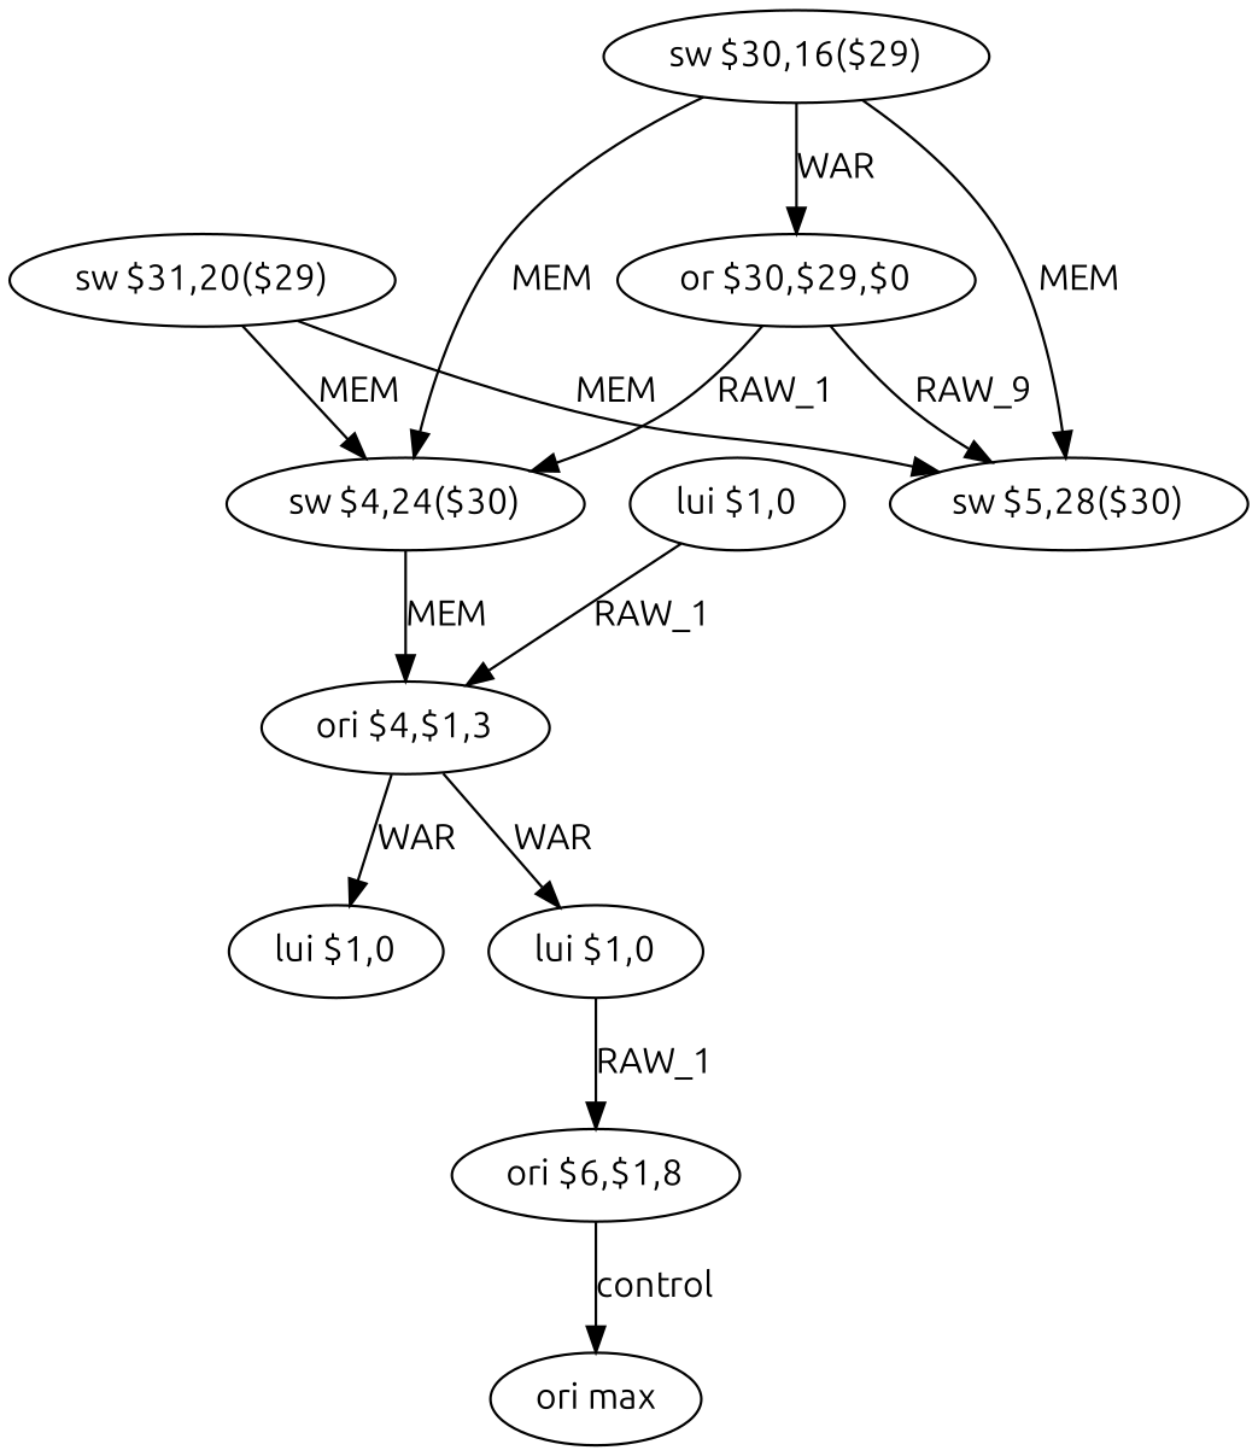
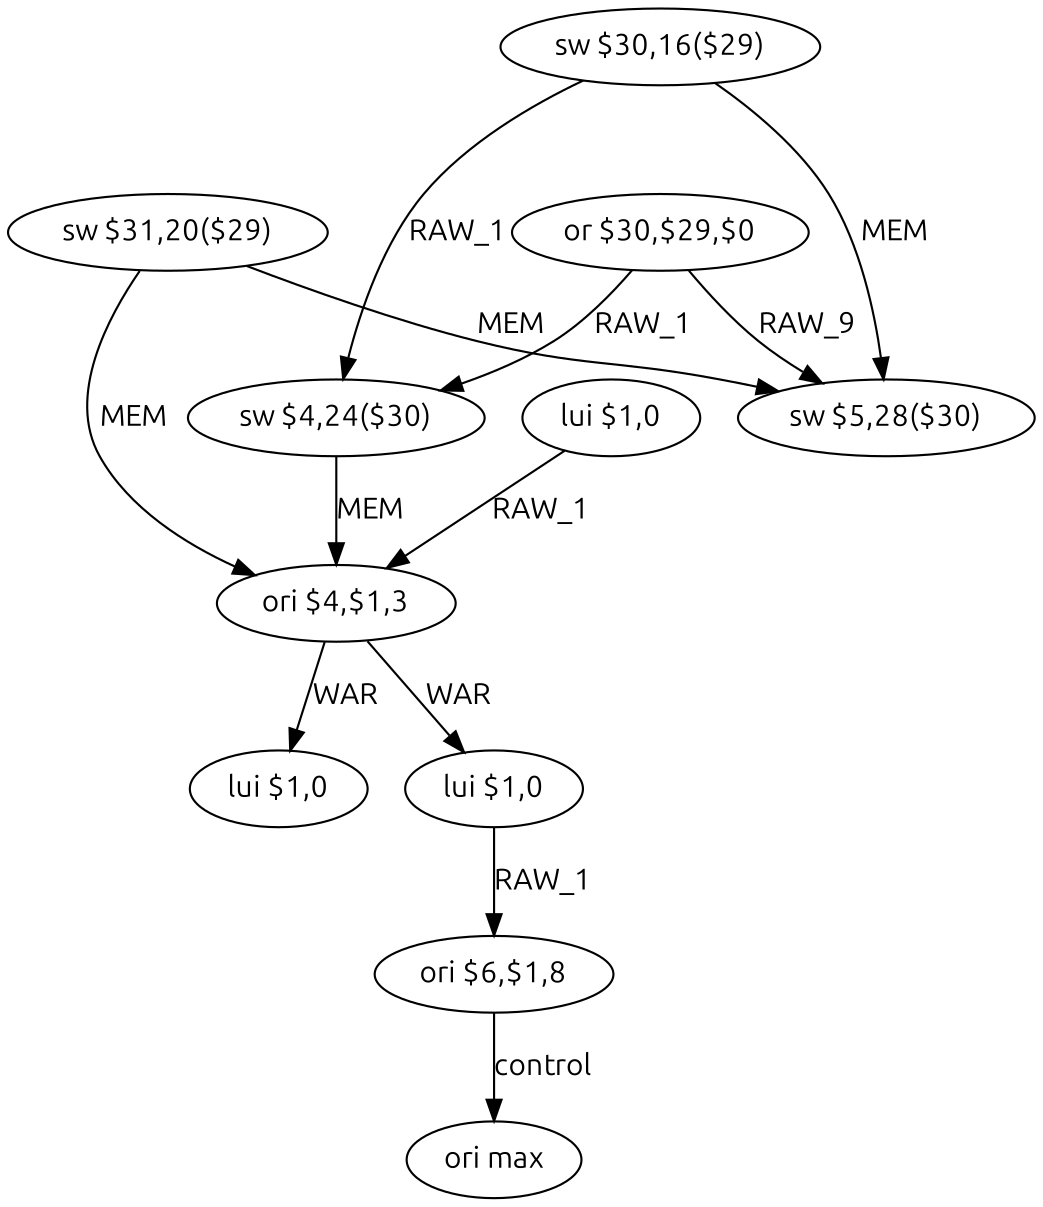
  digraph {
    fontname=Ubuntu
    node [fontname=Ubuntu shape=ellipse]
    edge [fontname=Ubuntu]
    n1 [label="sw $31,20($29)"]
    n2 [label="sw $4,24($30)"]
    n3 [label="sw $5,28($30)"]
    n4 [label="sw $30,16($29)"]
    n5 [label="or $30,$29,$0"]
    n6 [label="ori $4,$1,3"]
    n7 [label="lui $1,0"]
    n8 [label="lui $1,0"]
    n9 [label="ori $6,$1,8"]
    n10 [label="ori max"]
    n11 [label="lui $1,0"]
-   n1 -> n2 [label=MEM]
+   n1 -> n6 [label=MEM]
    n1 -> n3 [label=MEM]
    n2 -> n6 [label=MEM]
-   n4 -> n2 [label=MEM]
+   n4 -> n2 [label=RAW_1]
    n4 -> n3 [label=MEM]
-   n4 -> n5 [label=WAR]
    n5 -> n2 [label=RAW_1]
    n5 -> n3 [label=RAW_9]
    n6 -> n7 [label=WAR]
    n6 -> n8 [label=WAR]
    n8 -> n9 [label=RAW_1]
    n9 -> n10 [label=control]
    n11 -> n6 [label=RAW_1]
  }
